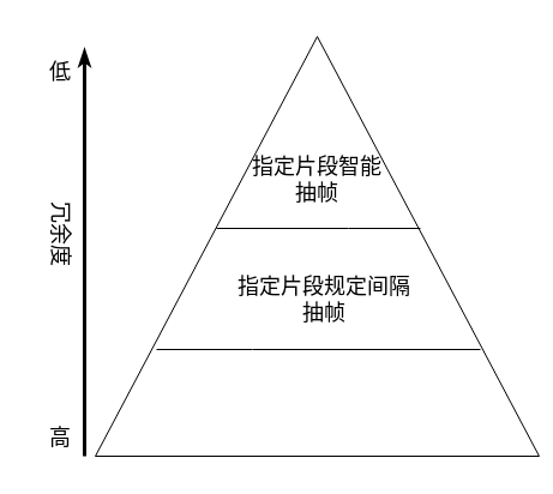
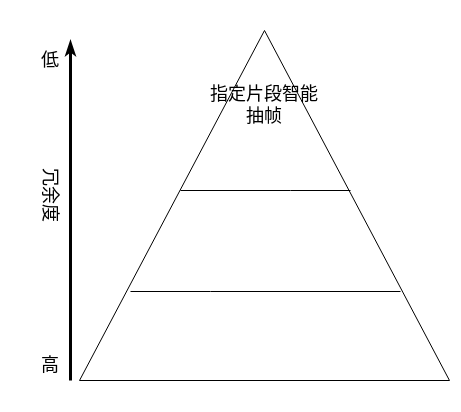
  <mxCell id="0" />
  <mxCell id="1" parent="0" />
  <mxCell id="2" value="" style="triangle;whiteSpace=wrap;html=1;rotation=-90;" vertex="1" parent="1"><mxGeometry x="89" y="20" width="350" height="370" as="geometry" /></mxCell>
  <mxCell id="3" value="" style="endArrow=none;html=1;rounded=0;" edge="1" parent="1"><mxGeometry width="50" height="50" relative="1" as="geometry"><mxPoint x="130" y="291" as="sourcePoint" /><mxPoint x="400" y="291" as="targetPoint" /><Array as="points"><mxPoint x="210" y="291" /></Array></mxGeometry></mxCell>
- <mxCell id="4" value="&lt;font style=&quot;font-size: 18px;&quot;&gt;指定片段规定间隔抽帧&lt;/font&gt;" style="text;html=1;strokeColor=none;fillColor=none;align=center;verticalAlign=middle;whiteSpace=wrap;rounded=0;" vertex="1" parent="1"><mxGeometry x="190" y="230" width="160" height="40" as="geometry" /></mxCell>
  <mxCell id="5" value="" style="endArrow=none;html=1;rounded=0;" edge="1" parent="1"><mxGeometry width="50" height="50" relative="1" as="geometry"><mxPoint x="180" y="190" as="sourcePoint" /><mxPoint x="350" y="190" as="targetPoint" /><Array as="points"><mxPoint x="290" y="190" /></Array></mxGeometry></mxCell>
- <mxCell id="6" value="&lt;font style=&quot;font-size: 18px;&quot;&gt;指定片段智能&lt;br&gt;抽帧&lt;/font&gt;" style="text;html=1;strokeColor=none;fillColor=none;align=center;verticalAlign=middle;whiteSpace=wrap;rounded=0;" vertex="1" parent="1"><mxGeometry x="184" y="130" width="160" height="40" as="geometry" /></mxCell>
+ <mxCell id="6" value="&lt;font style=&quot;font-size: 18px;&quot;&gt;指定片段智能&lt;br&gt;抽帧&lt;/font&gt;" style="text;html=1;strokeColor=none;fillColor=none;align=center;verticalAlign=middle;whiteSpace=wrap;rounded=0;" vertex="1" parent="1"><mxGeometry x="184" y="85" width="160" height="40" as="geometry" /></mxCell>
  <mxCell id="7" value="" style="endArrow=classicThin;html=1;rounded=1;fontSize=18;strokeWidth=3;endFill=0;" edge="1" parent="1"><mxGeometry width="50" height="50" relative="1" as="geometry"><mxPoint x="70" y="380" as="sourcePoint" /><mxPoint x="70" y="40" as="targetPoint" /></mxGeometry></mxCell>
  <mxCell id="8" value="冗余度" style="text;html=1;strokeColor=none;fillColor=none;align=center;verticalAlign=middle;whiteSpace=wrap;rounded=0;fontSize=18;rotation=90;" vertex="1" parent="1"><mxGeometry x="20" y="180" width="60" height="30" as="geometry" /></mxCell>
  <mxCell id="9" value="高" style="text;html=1;strokeColor=none;fillColor=none;align=center;verticalAlign=middle;whiteSpace=wrap;rounded=0;fontSize=18;" vertex="1" parent="1"><mxGeometry x="20" y="350" width="60" height="30" as="geometry" /></mxCell>
  <mxCell id="10" value="低" style="text;html=1;strokeColor=none;fillColor=none;align=center;verticalAlign=middle;whiteSpace=wrap;rounded=0;fontSize=18;" vertex="1" parent="1"><mxGeometry x="20" y="45" width="60" height="30" as="geometry" /></mxCell>
